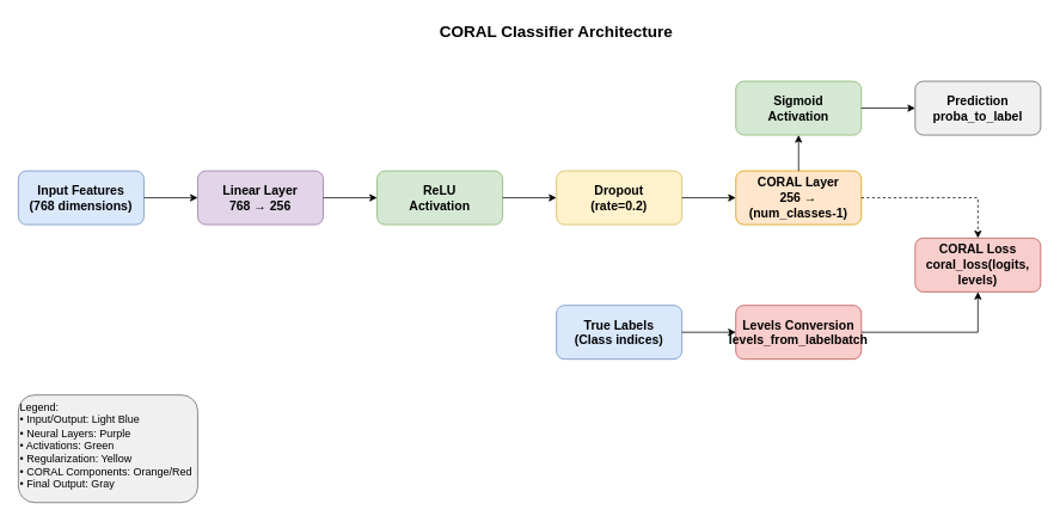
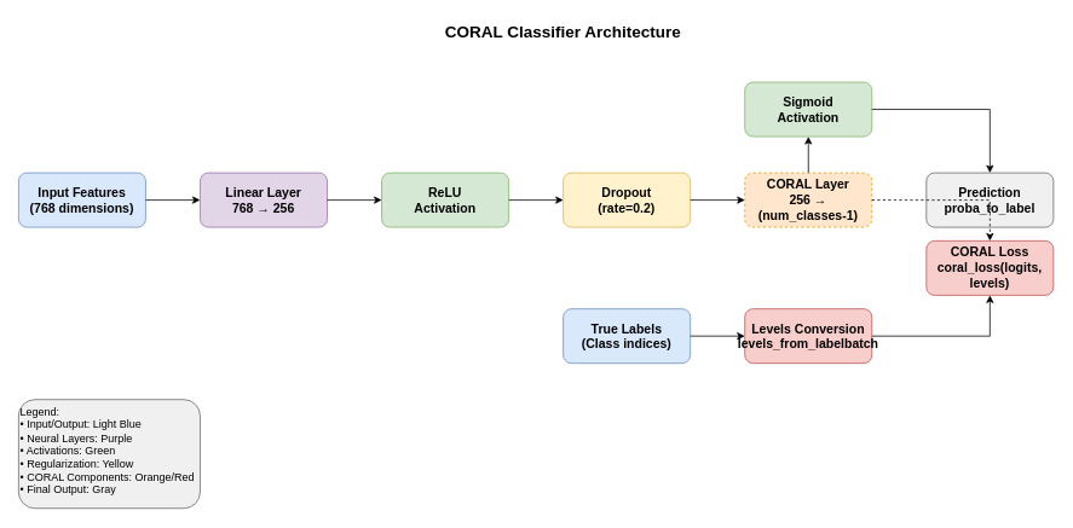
  <mxCell id="0" />
  <mxCell id="1" parent="0" />
  <mxCell id="2" value="Input Features&#10;(768 dimensions)" style="rounded=1;whiteSpace=wrap;html=1;fillColor=#dae8fc;strokeColor=#6c8ebf;fontStyle=1;fontSize=14;" parent="1" vertex="1"><mxGeometry x="20" y="190" width="140" height="60" as="geometry" /></mxCell>
  <mxCell id="3" value="Linear Layer&#10;768 → 256" style="rounded=1;whiteSpace=wrap;html=1;fillColor=#e1d5e7;strokeColor=#9673a6;fontStyle=1;fontSize=14;" parent="1" vertex="1"><mxGeometry x="220" y="190" width="140" height="60" as="geometry" /></mxCell>
  <mxCell id="4" value="ReLU&#10;Activation" style="rounded=1;whiteSpace=wrap;html=1;fillColor=#d5e8d4;strokeColor=#82b366;fontStyle=1;fontSize=14;" parent="1" vertex="1"><mxGeometry x="420" y="190" width="140" height="60" as="geometry" /></mxCell>
  <mxCell id="5" value="Dropout&#10;(rate=0.2)" style="rounded=1;whiteSpace=wrap;html=1;fillColor=#fff2cc;strokeColor=#d6b656;fontStyle=1;fontSize=14;" parent="1" vertex="1"><mxGeometry x="620" y="190" width="140" height="60" as="geometry" /></mxCell>
- <mxCell id="6" value="CORAL Layer&#10;256 → (num_classes-1)" style="rounded=1;whiteSpace=wrap;html=1;fillColor=#ffe6cc;strokeColor=#d79b00;fontStyle=1;fontSize=14;" parent="1" vertex="1"><mxGeometry x="820" y="190" width="140" height="60" as="geometry" /></mxCell>
+ <mxCell id="6" value="CORAL Layer&#10;256 → (num_classes-1)" style="rounded=1;whiteSpace=wrap;html=1;fillColor=#ffe6cc;strokeColor=#d79b00;fontStyle=1;fontSize=14;dashed=1;" parent="1" vertex="1"><mxGeometry x="820" y="190" width="140" height="60" as="geometry" /></mxCell>
  <mxCell id="7" value="True Labels&#10;(Class indices)" style="rounded=1;whiteSpace=wrap;html=1;fillColor=#dae8fc;strokeColor=#6c8ebf;fontStyle=1;fontSize=14;" parent="1" vertex="1"><mxGeometry x="620" y="340" width="140" height="60" as="geometry" /></mxCell>
  <mxCell id="8" value="Levels Conversion&#10;levels_from_labelbatch" style="rounded=1;whiteSpace=wrap;html=1;fillColor=#f8cecc;strokeColor=#b85450;fontStyle=1;fontSize=14;" parent="1" vertex="1"><mxGeometry x="820" y="340" width="140" height="60" as="geometry" /></mxCell>
  <mxCell id="9" value="CORAL Loss&#10;coral_loss(logits, levels)" style="rounded=1;whiteSpace=wrap;html=1;fillColor=#f8cecc;strokeColor=#b85450;fontStyle=1;fontSize=14;" parent="1" vertex="1"><mxGeometry x="1020" y="265" width="140" height="60" as="geometry" /></mxCell>
  <mxCell id="10" value="Sigmoid&#10;Activation" style="rounded=1;whiteSpace=wrap;html=1;fillColor=#d5e8d4;strokeColor=#82b366;fontStyle=1;fontSize=14;" parent="1" vertex="1"><mxGeometry x="820" y="90" width="140" height="60" as="geometry" /></mxCell>
- <mxCell id="11" value="Prediction&#10;proba_to_label" style="rounded=1;whiteSpace=wrap;html=1;fillColor=#f0f0f0;strokeColor=#666666;fontStyle=1;fontSize=14;" parent="1" vertex="1"><mxGeometry x="1020" y="90" width="140" height="60" as="geometry" /></mxCell>
+ <mxCell id="11" value="Prediction&#10;proba_to_label" style="rounded=1;whiteSpace=wrap;html=1;fillColor=#f0f0f0;strokeColor=#666666;fontStyle=1;fontSize=14;" parent="1" vertex="1"><mxGeometry x="1020" y="190" width="140" height="60" as="geometry" /></mxCell>
  <mxCell id="12" style="edgeStyle=orthogonalEdgeStyle;rounded=0;orthogonalLoop=1;jettySize=auto;html=1;" parent="1" source="2" target="3" edge="1"><mxGeometry relative="1" as="geometry" /></mxCell>
  <mxCell id="13" style="edgeStyle=orthogonalEdgeStyle;rounded=0;orthogonalLoop=1;jettySize=auto;html=1;" parent="1" source="3" target="4" edge="1"><mxGeometry relative="1" as="geometry" /></mxCell>
  <mxCell id="14" style="edgeStyle=orthogonalEdgeStyle;rounded=0;orthogonalLoop=1;jettySize=auto;html=1;" parent="1" source="4" target="5" edge="1"><mxGeometry relative="1" as="geometry" /></mxCell>
  <mxCell id="15" style="edgeStyle=orthogonalEdgeStyle;rounded=0;orthogonalLoop=1;jettySize=auto;html=1;" parent="1" source="5" target="6" edge="1"><mxGeometry relative="1" as="geometry" /></mxCell>
  <mxCell id="16" style="edgeStyle=orthogonalEdgeStyle;rounded=0;orthogonalLoop=1;jettySize=auto;html=1;" parent="1" source="6" target="10" edge="1"><mxGeometry relative="1" as="geometry" /></mxCell>
  <mxCell id="17" style="edgeStyle=orthogonalEdgeStyle;rounded=0;orthogonalLoop=1;jettySize=auto;html=1;" parent="1" source="10" target="11" edge="1"><mxGeometry relative="1" as="geometry" /></mxCell>
  <mxCell id="18" style="edgeStyle=orthogonalEdgeStyle;rounded=0;orthogonalLoop=1;jettySize=auto;html=1;dashed=1;" parent="1" source="6" target="9" edge="1"><mxGeometry relative="1" as="geometry" /></mxCell>
  <mxCell id="19" style="edgeStyle=orthogonalEdgeStyle;rounded=0;orthogonalLoop=1;jettySize=auto;html=1;" parent="1" source="7" target="8" edge="1"><mxGeometry relative="1" as="geometry" /></mxCell>
  <mxCell id="20" style="edgeStyle=orthogonalEdgeStyle;rounded=0;orthogonalLoop=1;jettySize=auto;html=1;" parent="1" source="8" target="9" edge="1"><mxGeometry relative="1" as="geometry" /></mxCell>
  <mxCell id="21" value="CORAL Classifier Architecture" style="text;html=1;strokeColor=none;fillColor=none;align=center;verticalAlign=middle;whiteSpace=wrap;rounded=0;fontStyle=1;fontSize=18;" parent="1" vertex="1"><mxGeometry x="470" y="20" width="300" height="30" as="geometry" /></mxCell>
  <mxCell id="22" value="Legend:&#10;• Input/Output: Light Blue&#10;• Neural Layers: Purple&#10;• Activations: Green&#10;• Regularization: Yellow&#10;• CORAL Components: Orange/Red&#10;• Final Output: Gray" style="text;html=1;strokeColor=#666666;fillColor=#f0f0f0;align=left;verticalAlign=top;whiteSpace=wrap;rounded=1;fontSize=12;" parent="1" vertex="1"><mxGeometry x="20" y="440" width="200" height="120" as="geometry" /></mxCell>
